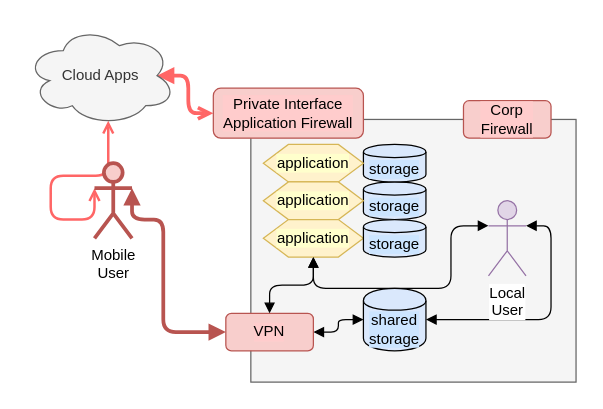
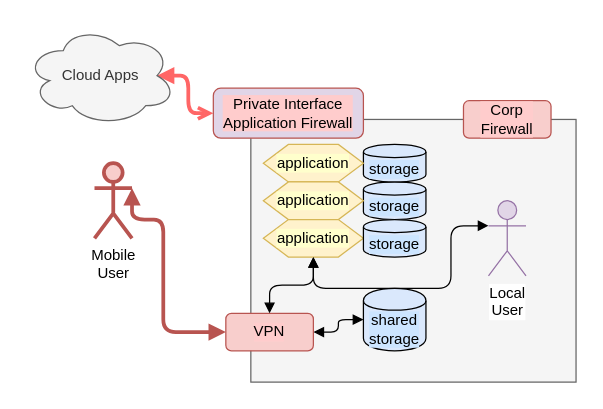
  <mxCell id="0" />
  <mxCell id="1" parent="0" />
- <mxCell id="2" style="edgeStyle=orthogonalEdgeStyle;rounded=1;orthogonalLoop=1;jettySize=auto;html=1;exitX=0.55;exitY=0.95;exitDx=0;exitDy=0;exitPerimeter=0;entryX=0;entryY=0.333;entryDx=0;entryDy=0;entryPerimeter=0;startArrow=open;startFill=0;endArrow=open;endFill=0;strokeWidth=2;strokeColor=#FF6666;" parent="1" source="4" target="6" edge="1"><mxGeometry relative="1" as="geometry"><Array as="points"><mxPoint x="86" y="140" /><mxPoint x="40" y="140" /><mxPoint x="40" y="175" /></Array></mxGeometry></mxCell>
  <mxCell id="3" style="edgeStyle=orthogonalEdgeStyle;orthogonalLoop=1;jettySize=auto;html=1;exitX=0.875;exitY=0.5;exitDx=0;exitDy=0;exitPerimeter=0;entryX=0;entryY=0.5;entryDx=0;entryDy=0;startArrow=block;startFill=1;endArrow=open;endFill=1;strokeWidth=3;strokeColor=#FF6666;" parent="1" source="4" target="8" edge="1"><mxGeometry relative="1" as="geometry"><Array as="points"><mxPoint x="150" y="60" /><mxPoint x="150" y="90" /></Array></mxGeometry></mxCell>
  <mxCell id="4" value="Cloud Apps" style="ellipse;shape=cloud;whiteSpace=wrap;html=1;fillColor=#f5f5f5;strokeColor=#666666;fontColor=#333333;" parent="1" vertex="1"><mxGeometry x="20" width="120" height="80" as="geometry" y="20" /></mxCell>
  <mxCell id="5" style="edgeStyle=orthogonalEdgeStyle;orthogonalLoop=1;jettySize=auto;html=1;exitX=1;exitY=0.333;exitDx=0;exitDy=0;exitPerimeter=0;entryX=0;entryY=0.5;entryDx=0;entryDy=0;startArrow=block;startFill=1;endArrow=block;endFill=1;strokeWidth=3;fillColor=#f8cecc;strokeColor=#b85450;" parent="1" source="6" target="13" edge="1"><mxGeometry relative="1" as="geometry"><Array as="points"><mxPoint x="130" y="175" /><mxPoint x="130" y="265" /></Array></mxGeometry></mxCell>
  <mxCell id="6" value="Mobile&lt;br&gt;User" style="shape=umlActor;verticalLabelPosition=bottom;labelBackgroundColor=#ffffff;verticalAlign=top;html=1;outlineConnect=0;fillColor=#f8cecc;strokeColor=#b85450;strokeWidth=3;" parent="1" vertex="1"><mxGeometry x="75" y="130" width="30" height="60" as="geometry" /></mxCell>
  <mxCell id="7" value="" style="rounded=0;whiteSpace=wrap;html=1;fillColor=#f5f5f5;strokeColor=#666666;fontColor=#333333;" parent="1" vertex="1"><mxGeometry x="200" y="95" width="260" height="210" as="geometry" /></mxCell>
- <mxCell id="8" value="Private Interface&lt;br&gt;Application Firewall" style="rounded=1;whiteSpace=wrap;html=1;labelBackgroundColor=#FFCCCC;fillColor=#f8cecc;strokeColor=#b85450;" parent="1" vertex="1"><mxGeometry x="170" y="70" width="120" height="40" as="geometry" /></mxCell>
+ <mxCell id="8" value="Private Interface&lt;br&gt;Application Firewall" style="rounded=1;whiteSpace=wrap;html=1;labelBackgroundColor=#FFCCCC;fillColor=#e1d5e7;strokeColor=#b85450;" parent="1" vertex="1"><mxGeometry x="170" y="70" width="120" height="40" as="geometry" /></mxCell>
  <mxCell id="9" value="storage" style="shape=cylinder;whiteSpace=wrap;html=1;boundedLbl=1;backgroundOutline=1;labelBackgroundColor=#CCE5FF;strokeColor=#000000;fillColor=#dae8fc;" parent="1" vertex="1"><mxGeometry x="290" y="145" width="50" height="30" as="geometry" /></mxCell>
  <mxCell id="10" value="storage" style="shape=cylinder;whiteSpace=wrap;html=1;boundedLbl=1;backgroundOutline=1;labelBackgroundColor=#CCE5FF;strokeColor=#000000;fillColor=#dae8fc;" parent="1" vertex="1"><mxGeometry x="290" y="115" width="50" height="30" as="geometry" /></mxCell>
  <mxCell id="11" value="application" style="shape=hexagon;perimeter=hexagonPerimeter2;whiteSpace=wrap;html=1;labelBackgroundColor=#FFFFCC;strokeColor=#d6b656;fillColor=#fff2cc;" parent="1" vertex="1"><mxGeometry x="210" y="115" width="80" height="30" as="geometry" /></mxCell>
  <mxCell id="12" style="edgeStyle=orthogonalEdgeStyle;orthogonalLoop=1;jettySize=auto;html=1;exitX=1;exitY=0.5;exitDx=0;exitDy=0;entryX=0;entryY=0.5;entryDx=0;entryDy=0;startArrow=block;startFill=1;endArrow=block;endFill=1;" parent="1" source="13" target="19" edge="1"><mxGeometry relative="1" as="geometry"><mxPoint x="220" y="270" as="sourcePoint" /></mxGeometry></mxCell>
  <mxCell id="13" value="VPN" style="rounded=1;whiteSpace=wrap;html=1;labelBackgroundColor=#FFCCCC;fillColor=#f8cecc;strokeColor=#b85450;" parent="1" vertex="1"><mxGeometry x="180" y="250" width="70" height="30" as="geometry" /></mxCell>
  <mxCell id="14" value="application" style="shape=hexagon;perimeter=hexagonPerimeter2;whiteSpace=wrap;html=1;labelBackgroundColor=#FFFFCC;strokeColor=#d6b656;fillColor=#fff2cc;" parent="1" vertex="1"><mxGeometry x="210" y="145" width="80" height="30" as="geometry" /></mxCell>
  <mxCell id="15" style="edgeStyle=orthogonalEdgeStyle;orthogonalLoop=1;jettySize=auto;html=1;exitX=0.5;exitY=1;exitDx=0;exitDy=0;entryX=0.5;entryY=0;entryDx=0;entryDy=0;startArrow=block;startFill=1;endArrow=block;endFill=1;" parent="1" source="16" target="13" edge="1"><mxGeometry relative="1" as="geometry"><mxPoint x="220" y="270" as="targetPoint" /></mxGeometry></mxCell>
  <mxCell id="16" value="application" style="shape=hexagon;perimeter=hexagonPerimeter2;whiteSpace=wrap;html=1;labelBackgroundColor=#FFFFCC;strokeColor=#d6b656;fillColor=#fff2cc;" parent="1" vertex="1"><mxGeometry x="210" y="175" width="80" height="30" as="geometry" /></mxCell>
  <mxCell id="17" value="storage" style="shape=cylinder;whiteSpace=wrap;html=1;boundedLbl=1;backgroundOutline=1;labelBackgroundColor=#CCE5FF;strokeColor=#000000;fillColor=#dae8fc;" parent="1" vertex="1"><mxGeometry x="290" y="175" width="50" height="30" as="geometry" /></mxCell>
- <mxCell id="18" style="edgeStyle=orthogonalEdgeStyle;orthogonalLoop=1;jettySize=auto;html=1;exitX=1;exitY=0.5;exitDx=0;exitDy=0;entryX=1;entryY=0.333;entryDx=0;entryDy=0;entryPerimeter=0;startArrow=block;startFill=1;endArrow=block;endFill=1;" parent="1" source="19" target="21" edge="1"><mxGeometry relative="1" as="geometry" /></mxCell>
  <mxCell id="19" value="shared&lt;br&gt;storage" style="shape=cylinder;whiteSpace=wrap;html=1;boundedLbl=1;backgroundOutline=1;labelBackgroundColor=#CCE5FF;strokeColor=#000000;fillColor=#dae8fc;" parent="1" vertex="1"><mxGeometry x="290" y="230" width="50" height="50" as="geometry" /></mxCell>
  <mxCell id="20" style="edgeStyle=orthogonalEdgeStyle;orthogonalLoop=1;jettySize=auto;html=1;exitX=0;exitY=0.333;exitDx=0;exitDy=0;exitPerimeter=0;entryX=0.5;entryY=1;entryDx=0;entryDy=0;startArrow=block;startFill=1;endArrow=block;endFill=1;" parent="1" source="21" target="16" edge="1"><mxGeometry relative="1" as="geometry"><Array as="points"><mxPoint x="360" y="180" /><mxPoint x="360" y="230" /><mxPoint x="250" y="230" /></Array></mxGeometry></mxCell>
  <mxCell id="21" value="Local&lt;br&gt;User" style="shape=umlActor;verticalLabelPosition=bottom;labelBackgroundColor=#ffffff;verticalAlign=top;html=1;outlineConnect=0;strokeColor=#9673a6;fillColor=#e1d5e7;" parent="1" vertex="1"><mxGeometry x="390" y="160" width="30" height="60" as="geometry" /></mxCell>
  <mxCell id="22" value="Corp&lt;br&gt;Firewall" style="rounded=1;whiteSpace=wrap;html=1;labelBackgroundColor=#FFCCCC;fillColor=#f8cecc;strokeColor=#b85450;" parent="1" vertex="1"><mxGeometry x="370" y="80" width="70" height="30" as="geometry" /></mxCell>
